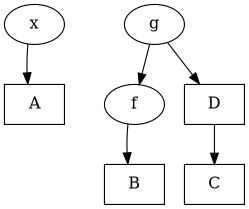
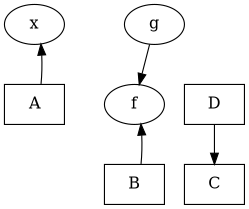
  digraph {
    node [shape=box]
    x [shape=""]
    A
    g [shape=""]
    f [shape=""]
    D
    B
    C
-   x -> A
+   A -> x
    g -> f
-   g -> D
-   f -> B
+   B -> f
    D -> C
  }
